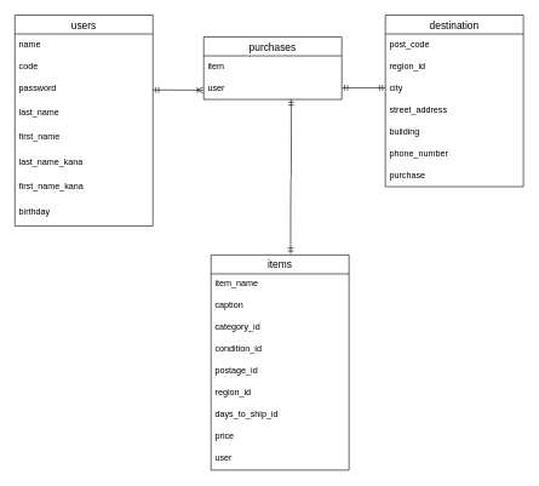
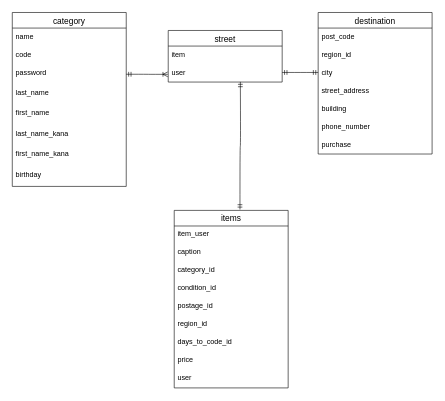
  <mxCell id="0" />
  <mxCell id="1" parent="0" />
- <mxCell id="2" value="users" style="swimlane;fontStyle=0;childLayout=stackLayout;horizontal=1;startSize=26;horizontalStack=0;resizeParent=1;resizeParentMax=0;resizeLast=0;collapsible=1;marginBottom=0;align=center;fontSize=14;" vertex="1" parent="1"><mxGeometry x="20" y="20" width="190" height="290" as="geometry" /></mxCell>
+ <mxCell id="2" value="category" style="swimlane;fontStyle=0;childLayout=stackLayout;horizontal=1;startSize=26;horizontalStack=0;resizeParent=1;resizeParentMax=0;resizeLast=0;collapsible=1;marginBottom=0;align=center;fontSize=14;" vertex="1" parent="1"><mxGeometry x="20" y="20" width="190" height="290" as="geometry" /></mxCell>
  <mxCell id="3" value="name" style="text;strokeColor=none;fillColor=none;spacingLeft=4;spacingRight=4;overflow=hidden;rotatable=0;points=[[0,0.5],[1,0.5]];portConstraint=eastwest;fontSize=12;" vertex="1" parent="2"><mxGeometry y="26" width="190" height="30" as="geometry" /></mxCell>
  <mxCell id="4" value="code" style="text;strokeColor=none;fillColor=none;spacingLeft=4;spacingRight=4;overflow=hidden;rotatable=0;portConstraint=eastwest;fontSize=12;" vertex="1" parent="2"><mxGeometry y="56" width="190" height="30" as="geometry" /></mxCell>
  <mxCell id="5" value="password" style="text;strokeColor=none;fillColor=none;spacingLeft=4;spacingRight=4;overflow=hidden;rotatable=0;points=[[0,0.5],[1,0.5]];portConstraint=eastwest;fontSize=12;" vertex="1" parent="2"><mxGeometry y="86" width="190" height="34" as="geometry" /></mxCell>
  <mxCell id="6" value="last_name" style="text;strokeColor=none;fillColor=none;spacingLeft=4;spacingRight=4;overflow=hidden;rotatable=0;points=[[0,0.5],[1,0.5]];portConstraint=eastwest;fontSize=12;" vertex="1" parent="2"><mxGeometry y="120" width="190" height="34" as="geometry" /></mxCell>
  <mxCell id="7" value="first_name" style="text;strokeColor=none;fillColor=none;spacingLeft=4;spacingRight=4;overflow=hidden;rotatable=0;points=[[0,0.5],[1,0.5]];portConstraint=eastwest;fontSize=12;" vertex="1" parent="2"><mxGeometry y="154" width="190" height="34" as="geometry" /></mxCell>
  <mxCell id="8" value="last_name_kana" style="text;strokeColor=none;fillColor=none;spacingLeft=4;spacingRight=4;overflow=hidden;rotatable=0;points=[[0,0.5],[1,0.5]];portConstraint=eastwest;fontSize=12;" vertex="1" parent="2"><mxGeometry y="188" width="190" height="34" as="geometry" /></mxCell>
  <mxCell id="9" value="first_name_kana" style="text;strokeColor=none;fillColor=none;spacingLeft=4;spacingRight=4;overflow=hidden;rotatable=0;points=[[0,0.5],[1,0.5]];portConstraint=eastwest;fontSize=12;" vertex="1" parent="2"><mxGeometry y="222" width="190" height="34" as="geometry" /></mxCell>
  <mxCell id="10" value="birthday" style="text;strokeColor=none;fillColor=none;spacingLeft=4;spacingRight=4;overflow=hidden;rotatable=0;points=[[0,0.5],[1,0.5]];portConstraint=eastwest;fontSize=12;" vertex="1" parent="2"><mxGeometry y="256" width="190" height="34" as="geometry" /></mxCell>
  <mxCell id="11" value="items" style="swimlane;fontStyle=0;childLayout=stackLayout;horizontal=1;startSize=26;horizontalStack=0;resizeParent=1;resizeParentMax=0;resizeLast=0;collapsible=1;marginBottom=0;align=center;fontSize=14;" vertex="1" parent="1"><mxGeometry x="290" y="350" width="190" height="296" as="geometry" /></mxCell>
- <mxCell id="12" value="item_name" style="text;strokeColor=none;fillColor=none;spacingLeft=4;spacingRight=4;overflow=hidden;rotatable=0;points=[[0,0.5],[1,0.5]];portConstraint=eastwest;fontSize=12;" vertex="1" parent="11"><mxGeometry y="26" width="190" height="30" as="geometry" /></mxCell>
+ <mxCell id="12" value="item_user" style="text;strokeColor=none;fillColor=none;spacingLeft=4;spacingRight=4;overflow=hidden;rotatable=0;points=[[0,0.5],[1,0.5]];portConstraint=eastwest;fontSize=12;" vertex="1" parent="11"><mxGeometry y="26" width="190" height="30" as="geometry" /></mxCell>
  <mxCell id="13" value="caption" style="text;strokeColor=none;fillColor=none;spacingLeft=4;spacingRight=4;overflow=hidden;rotatable=0;points=[[0,0.5],[1,0.5]];portConstraint=eastwest;fontSize=12;" vertex="1" parent="11"><mxGeometry y="56" width="190" height="30" as="geometry" /></mxCell>
  <mxCell id="14" value="category_id" style="text;strokeColor=none;fillColor=none;spacingLeft=4;spacingRight=4;overflow=hidden;rotatable=0;points=[[0,0.5],[1,0.5]];portConstraint=eastwest;fontSize=12;" vertex="1" parent="11"><mxGeometry y="86" width="190" height="30" as="geometry" /></mxCell>
  <mxCell id="15" value="condition_id" style="text;strokeColor=none;fillColor=none;spacingLeft=4;spacingRight=4;overflow=hidden;rotatable=0;points=[[0,0.5],[1,0.5]];portConstraint=eastwest;fontSize=12;" vertex="1" parent="11"><mxGeometry y="116" width="190" height="30" as="geometry" /></mxCell>
  <mxCell id="16" value="postage_id" style="text;strokeColor=none;fillColor=none;spacingLeft=4;spacingRight=4;overflow=hidden;rotatable=0;points=[[0,0.5],[1,0.5]];portConstraint=eastwest;fontSize=12;" vertex="1" parent="11"><mxGeometry y="146" width="190" height="30" as="geometry" /></mxCell>
  <mxCell id="17" value="region_id" style="text;strokeColor=none;fillColor=none;spacingLeft=4;spacingRight=4;overflow=hidden;rotatable=0;points=[[0,0.5],[1,0.5]];portConstraint=eastwest;fontSize=12;" vertex="1" parent="11"><mxGeometry y="176" width="190" height="30" as="geometry" /></mxCell>
- <mxCell id="18" value="days_to_ship_id" style="text;strokeColor=none;fillColor=none;spacingLeft=4;spacingRight=4;overflow=hidden;rotatable=0;points=[[0,0.5],[1,0.5]];portConstraint=eastwest;fontSize=12;" vertex="1" parent="11"><mxGeometry y="206" width="190" height="30" as="geometry" /></mxCell>
+ <mxCell id="18" value="days_to_code_id" style="text;strokeColor=none;fillColor=none;spacingLeft=4;spacingRight=4;overflow=hidden;rotatable=0;points=[[0,0.5],[1,0.5]];portConstraint=eastwest;fontSize=12;" vertex="1" parent="11"><mxGeometry y="206" width="190" height="30" as="geometry" /></mxCell>
  <mxCell id="19" value="price" style="text;strokeColor=none;fillColor=none;spacingLeft=4;spacingRight=4;overflow=hidden;rotatable=0;points=[[0,0.5],[1,0.5]];portConstraint=eastwest;fontSize=12;" vertex="1" parent="11"><mxGeometry y="236" width="190" height="30" as="geometry" /></mxCell>
  <mxCell id="20" value="user" style="text;strokeColor=none;fillColor=none;spacingLeft=4;spacingRight=4;overflow=hidden;rotatable=0;points=[[0,0.5],[1,0.5]];portConstraint=eastwest;fontSize=12;" vertex="1" parent="11"><mxGeometry y="266" width="190" height="30" as="geometry" /></mxCell>
  <mxCell id="21" value="destination" style="swimlane;fontStyle=0;childLayout=stackLayout;horizontal=1;startSize=26;horizontalStack=0;resizeParent=1;resizeParentMax=0;resizeLast=0;collapsible=1;marginBottom=0;align=center;fontSize=14;" vertex="1" parent="1"><mxGeometry x="530" y="20" width="190" height="236" as="geometry" /></mxCell>
  <mxCell id="22" value="post_code" style="text;strokeColor=none;fillColor=none;spacingLeft=4;spacingRight=4;overflow=hidden;rotatable=0;points=[[0,0.5],[1,0.5]];portConstraint=eastwest;fontSize=12;" vertex="1" parent="21"><mxGeometry y="26" width="190" height="30" as="geometry" /></mxCell>
  <mxCell id="23" value="region_id" style="text;strokeColor=none;fillColor=none;spacingLeft=4;spacingRight=4;overflow=hidden;rotatable=0;points=[[0,0.5],[1,0.5]];portConstraint=eastwest;fontSize=12;" vertex="1" parent="21"><mxGeometry y="56" width="190" height="30" as="geometry" /></mxCell>
  <mxCell id="24" value="city" style="text;strokeColor=none;fillColor=none;spacingLeft=4;spacingRight=4;overflow=hidden;rotatable=0;points=[[0,0.5],[1,0.5]];portConstraint=eastwest;fontSize=12;" vertex="1" parent="21"><mxGeometry y="86" width="190" height="30" as="geometry" /></mxCell>
  <mxCell id="25" value="street_address" style="text;strokeColor=none;fillColor=none;spacingLeft=4;spacingRight=4;overflow=hidden;rotatable=0;points=[[0,0.5],[1,0.5]];portConstraint=eastwest;fontSize=12;" vertex="1" parent="21"><mxGeometry y="116" width="190" height="30" as="geometry" /></mxCell>
  <mxCell id="26" value="building" style="text;strokeColor=none;fillColor=none;spacingLeft=4;spacingRight=4;overflow=hidden;rotatable=0;points=[[0,0.5],[1,0.5]];portConstraint=eastwest;fontSize=12;" vertex="1" parent="21"><mxGeometry y="146" width="190" height="30" as="geometry" /></mxCell>
  <mxCell id="27" value="phone_number" style="text;strokeColor=none;fillColor=none;spacingLeft=4;spacingRight=4;overflow=hidden;rotatable=0;points=[[0,0.5],[1,0.5]];portConstraint=eastwest;fontSize=12;" vertex="1" parent="21"><mxGeometry y="176" width="190" height="30" as="geometry" /></mxCell>
  <mxCell id="28" value="purchase" style="text;strokeColor=none;fillColor=none;spacingLeft=4;spacingRight=4;overflow=hidden;rotatable=0;points=[[0,0.5],[1,0.5]];portConstraint=eastwest;fontSize=12;" vertex="1" parent="21"><mxGeometry y="206" width="190" height="30" as="geometry" /></mxCell>
  <mxCell id="29" value="" style="edgeStyle=entityRelationEdgeStyle;fontSize=12;html=1;endArrow=ERoneToMany;startArrow=ERmandOne;exitX=1;exitY=0.5;exitDx=0;exitDy=0;entryX=-0.004;entryY=0.571;entryDx=0;entryDy=0;entryPerimeter=0;" edge="1" parent="1" source="5"><mxGeometry width="100" height="100" relative="1" as="geometry"><mxPoint x="230" y="120" as="sourcePoint" /><mxPoint x="279.24" y="123.13" as="targetPoint" /></mxGeometry></mxCell>
- <mxCell id="30" value="purchases" style="swimlane;fontStyle=0;childLayout=stackLayout;horizontal=1;startSize=26;horizontalStack=0;resizeParent=1;resizeParentMax=0;resizeLast=0;collapsible=1;marginBottom=0;align=center;fontSize=14;" vertex="1" parent="1"><mxGeometry x="280" y="50" width="190" height="86" as="geometry" /></mxCell>
+ <mxCell id="30" value="street" style="swimlane;fontStyle=0;childLayout=stackLayout;horizontal=1;startSize=26;horizontalStack=0;resizeParent=1;resizeParentMax=0;resizeLast=0;collapsible=1;marginBottom=0;align=center;fontSize=14;" vertex="1" parent="1"><mxGeometry x="280" y="50" width="190" height="86" as="geometry" /></mxCell>
  <mxCell id="31" value="item" style="text;strokeColor=none;fillColor=none;spacingLeft=4;spacingRight=4;overflow=hidden;rotatable=0;points=[[0,0.5],[1,0.5]];portConstraint=eastwest;fontSize=12;" vertex="1" parent="30"><mxGeometry y="26" width="190" height="30" as="geometry" /></mxCell>
  <mxCell id="32" value="user" style="text;strokeColor=none;fillColor=none;spacingLeft=4;spacingRight=4;overflow=hidden;rotatable=0;points=[[0,0.5],[1,0.5]];portConstraint=eastwest;fontSize=12;" vertex="1" parent="30"><mxGeometry y="56" width="190" height="30" as="geometry" /></mxCell>
  <mxCell id="33" value="" style="edgeStyle=entityRelationEdgeStyle;fontSize=12;html=1;endArrow=ERmandOne;startArrow=ERmandOne;exitX=1;exitY=0.5;exitDx=0;exitDy=0;endFill=0;" edge="1" parent="1"><mxGeometry width="100" height="100" relative="1" as="geometry"><mxPoint x="470" y="120" as="sourcePoint" /><mxPoint x="530" y="120" as="targetPoint" /></mxGeometry></mxCell>
  <mxCell id="34" value="" style="edgeStyle=orthogonalEdgeStyle;fontSize=12;html=1;endArrow=ERmandOne;startArrow=ERmandOne;curved=1;entryX=0.633;entryY=0.992;entryDx=0;entryDy=0;entryPerimeter=0;exitX=0.577;exitY=-0.005;exitDx=0;exitDy=0;exitPerimeter=0;" edge="1" parent="1" source="11"><mxGeometry width="100" height="100" relative="1" as="geometry"><mxPoint x="400" y="330" as="sourcePoint" /><mxPoint x="400.27" y="135.76" as="targetPoint" /></mxGeometry></mxCell>
